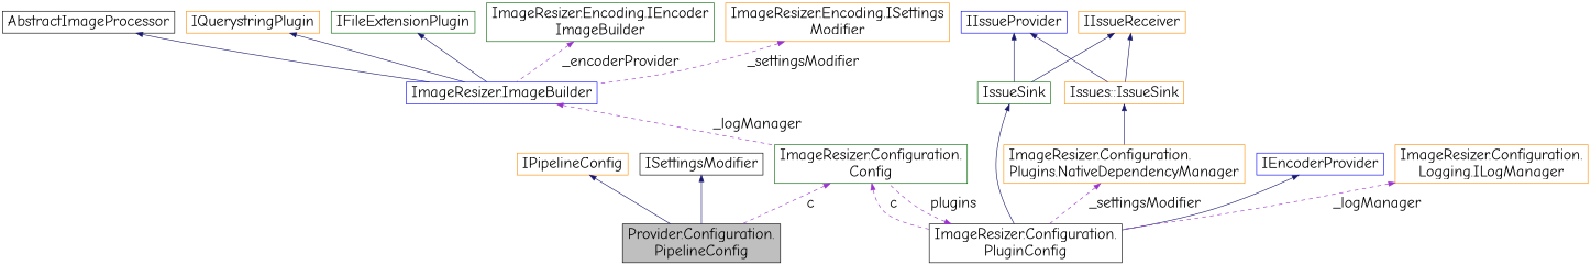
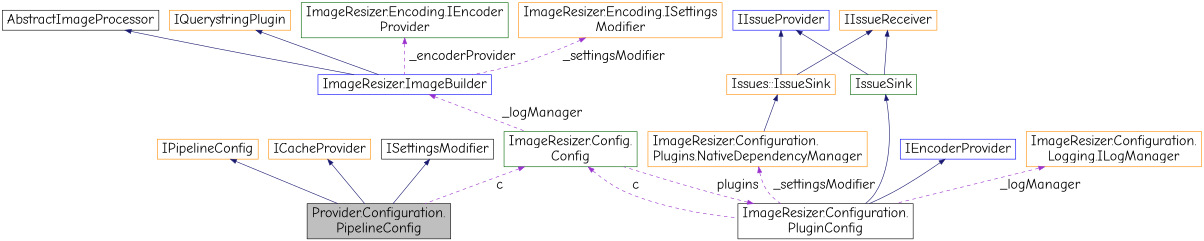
  digraph {
    fontname="Comic Neue"
    rankdir=TB
    node [color=darkorange fillcolor=white fontname="Comic Neue" fontsize=24 shape=record style=filled]
    edge [color=midnightblue dir=back fontname="Comic Neue" fontsize=24 labelfontname=Helvetica labelfontsize=24 style=solid]
    n1 [color=black fillcolor=grey75 fontcolor=black height=0.2 label="Provider.Configuration.\lPipelineConfig" width=0.4]
    n2 [height=0.2 label=IPipelineConfig width=0.4]
+   n3 [height=0.2 label=ICacheProvider width=0.4]
    n4 [color=black height=0.2 label=ISettingsModifier width=0.4]
-   n5 [color=darkgreen height=0.2 label="ImageResizer.Configuration.\lConfig" width=0.4]
+   n5 [color=darkgreen height=0.2 label="ImageResizer.Config.\lConfig" width=0.4]
    n6 [color=black height=0.2 label="ImageResizer.Configuration.\lPluginConfig" width=0.4]
    n7 [color=blue height=0.2 label="ImageResizer.ImageBuilder" width=0.4]
    n8 [color=black height=0.2 label=AbstractImageProcessor width=0.4]
    n9 [height=0.2 label=IQuerystringPlugin width=0.4]
-   n10 [color=darkgreen height=0.2 label=IFileExtensionPlugin width=0.4]
-   n11 [color=darkgreen height=0.2 label="ImageResizer.Encoding.IEncoder\lImageBuilder" width=0.4]
+   n11 [color=darkgreen height=0.2 label="ImageResizer.Encoding.IEncoder\lProvider" width=0.4]
    n12 [height=0.2 label="ImageResizer.Encoding.ISettings\lModifier" width=0.4]
    n13 [color=darkgreen height=0.2 label=IssueSink width=0.4]
    n14 [color=blue height=0.2 label=IIssueProvider width=0.4]
    n15 [height=0.2 label="Issues::IssueSink" width=0.4]
    n16 [height=0.2 label="ImageResizer.Configuration.\lPlugins.NativeDependencyManager" width=0.4]
    n17 [height=0.2 label=IIssueReceiver width=0.4]
    n18 [color=blue height=0.2 label=IEncoderProvider width=0.4]
    n19 [height=0.2 label="ImageResizer.Configuration.\lLogging.ILogManager" width=0.4]
    n2 -> n1
+   n3 -> n1
    n4 -> n1
    n5 -> n1 [color=darkorchid3 label=" c" style=dashed]
    n5 -> n6 [color=darkorchid3 label=" c" style=dashed]
    n6 -> n5 [color=darkorchid3 label=" plugins" style=dashed]
    n7 -> n5 [color=darkorchid3 label=" _logManager" style=dashed]
    n8 -> n7
    n9 -> n7
-   n10 -> n7
    n11 -> n7 [color=darkorchid3 label=" _encoderProvider" style=dashed]
    n12 -> n7 [color=darkorchid3 label=" _settingsModifier" style=dashed]
    n13 -> n6
    n14 -> n13
    n14 -> n15
    n15 -> n16
    n16 -> n6 [color=darkorchid3 label=" _settingsModifier" style=dashed]
    n17 -> n13
    n17 -> n15
    n18 -> n6
    n19 -> n6 [color=darkorchid3 label=" _logManager" style=dashed]
  }
